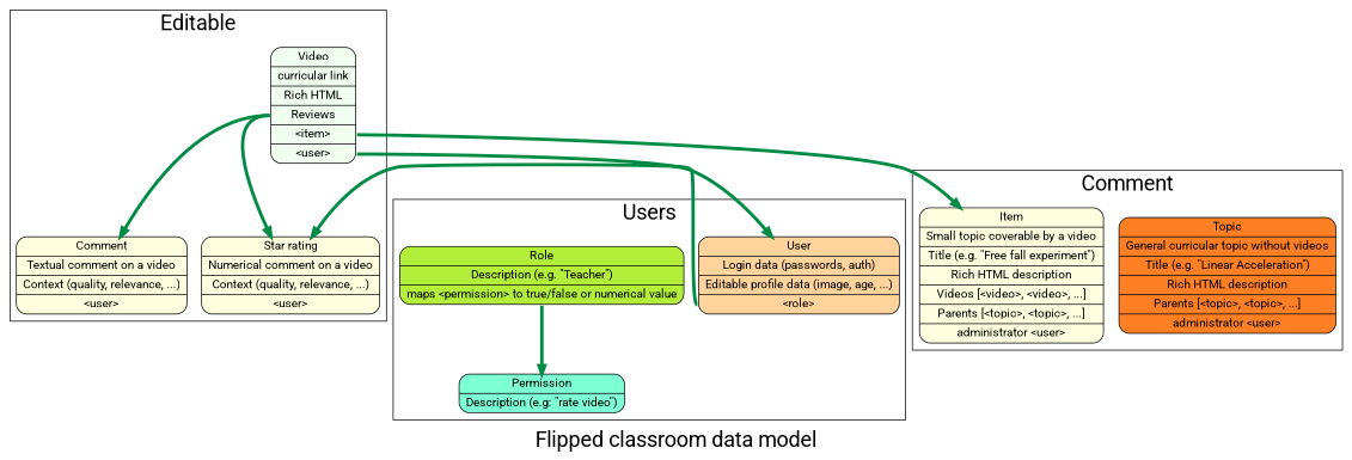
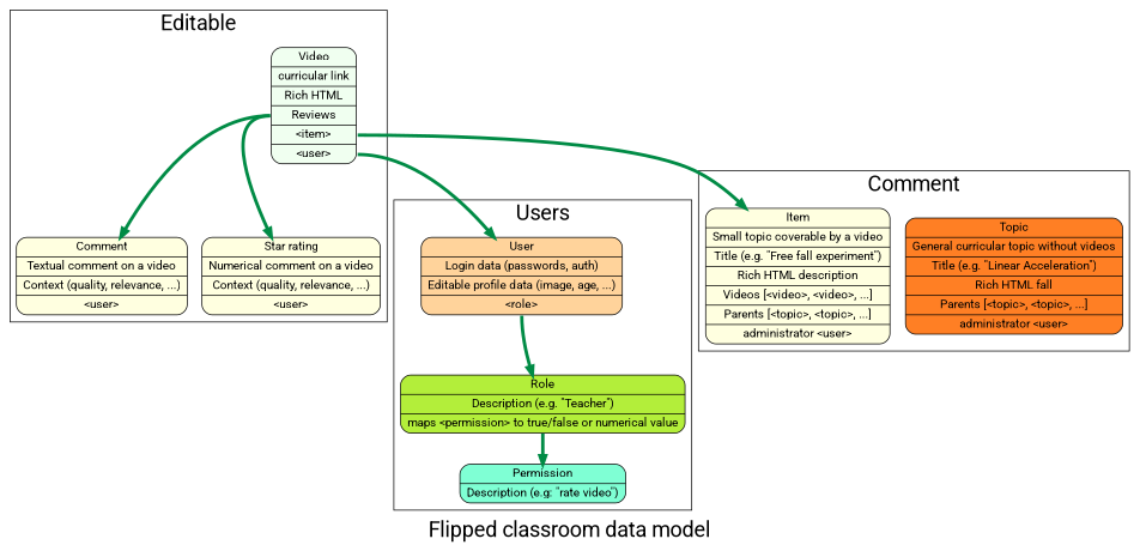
  digraph {
    fontname=Roboto
    fontsize=25
    label="Flipped classroom data model"
    node [fillcolor=lightyellow1 fontname=Roboto rankdir=TB shape=Mrecord style=filled]
    edge [color=springgreen4 fontname=Roboto penwidth=4 tailport=review]
    n1 [fillcolor=burlywood1 label="{User  | Login data (passwords, auth) | Editable profile data (image, age, ...) | <role> \<role\>}"]
    n2 [fillcolor=olivedrab2 label="{<title> Role | Description (e.g. \"Teacher\") | <permission> maps \<permission\> to true/false or numerical value }"]
    n3 [fillcolor=aquamarine label="{<title> Permission | Description (e.g: \"rate video\")}"]
    n4 [fillcolor=honeydew1 label="{Video  | curricular link | Rich HTML | <review> Reviews | <item> \<item\> | <user> \<user\>}"]
    n5 [label="{<title> Comment | Textual comment on a video | Context (quality, relevance, ...)| \<user\>}"]
    n6 [label="{<title> Star rating  | Numerical comment on a video | Context (quality, relevance, ...) | \<user\>}"]
-   n7 [fillcolor=chocolate1 label="{Topic  | General curricular topic without videos| Title (e.g. \"Linear Acceleration\") | Rich HTML description | <parent> Parents \[\<topic\>, \<topic\>, ...\] | administrator \<user\>}"]
+   n7 [fillcolor=chocolate1 label="{Topic  | General curricular topic without videos| Title (e.g. \"Linear Acceleration\") | Rich HTML fall | <parent> Parents \[\<topic\>, \<topic\>, ...\] | administrator \<user\>}"]
    n8 [label="{<title> Item | Small topic coverable by a video | Title (e.g. \"Free fall experiment\") | Rich HTML description | Videos \[\<video\>, \<video\>, ...\] | Parents \[\<topic\>, \<topic\>, ...\] | administrator \<user\>}"]
    subgraph cluster_1 {
      label=Users
      n1
      n2
      n3
    }
    subgraph cluster_2 {
      label=Editable
      n4
      n5
      n6
    }
    subgraph cluster_3 {
      label=Comment
      n7
      n8
    }
-   n1 -> n6 [tailport=role]
+   n1 -> n2 [tailport=role]
    n2 -> n3 [tailport=permission]
    n4 -> n1 [tailport=user]
    n4 -> n5
    n4 -> n6
    n4 -> n8 [tailport=item]
  }
